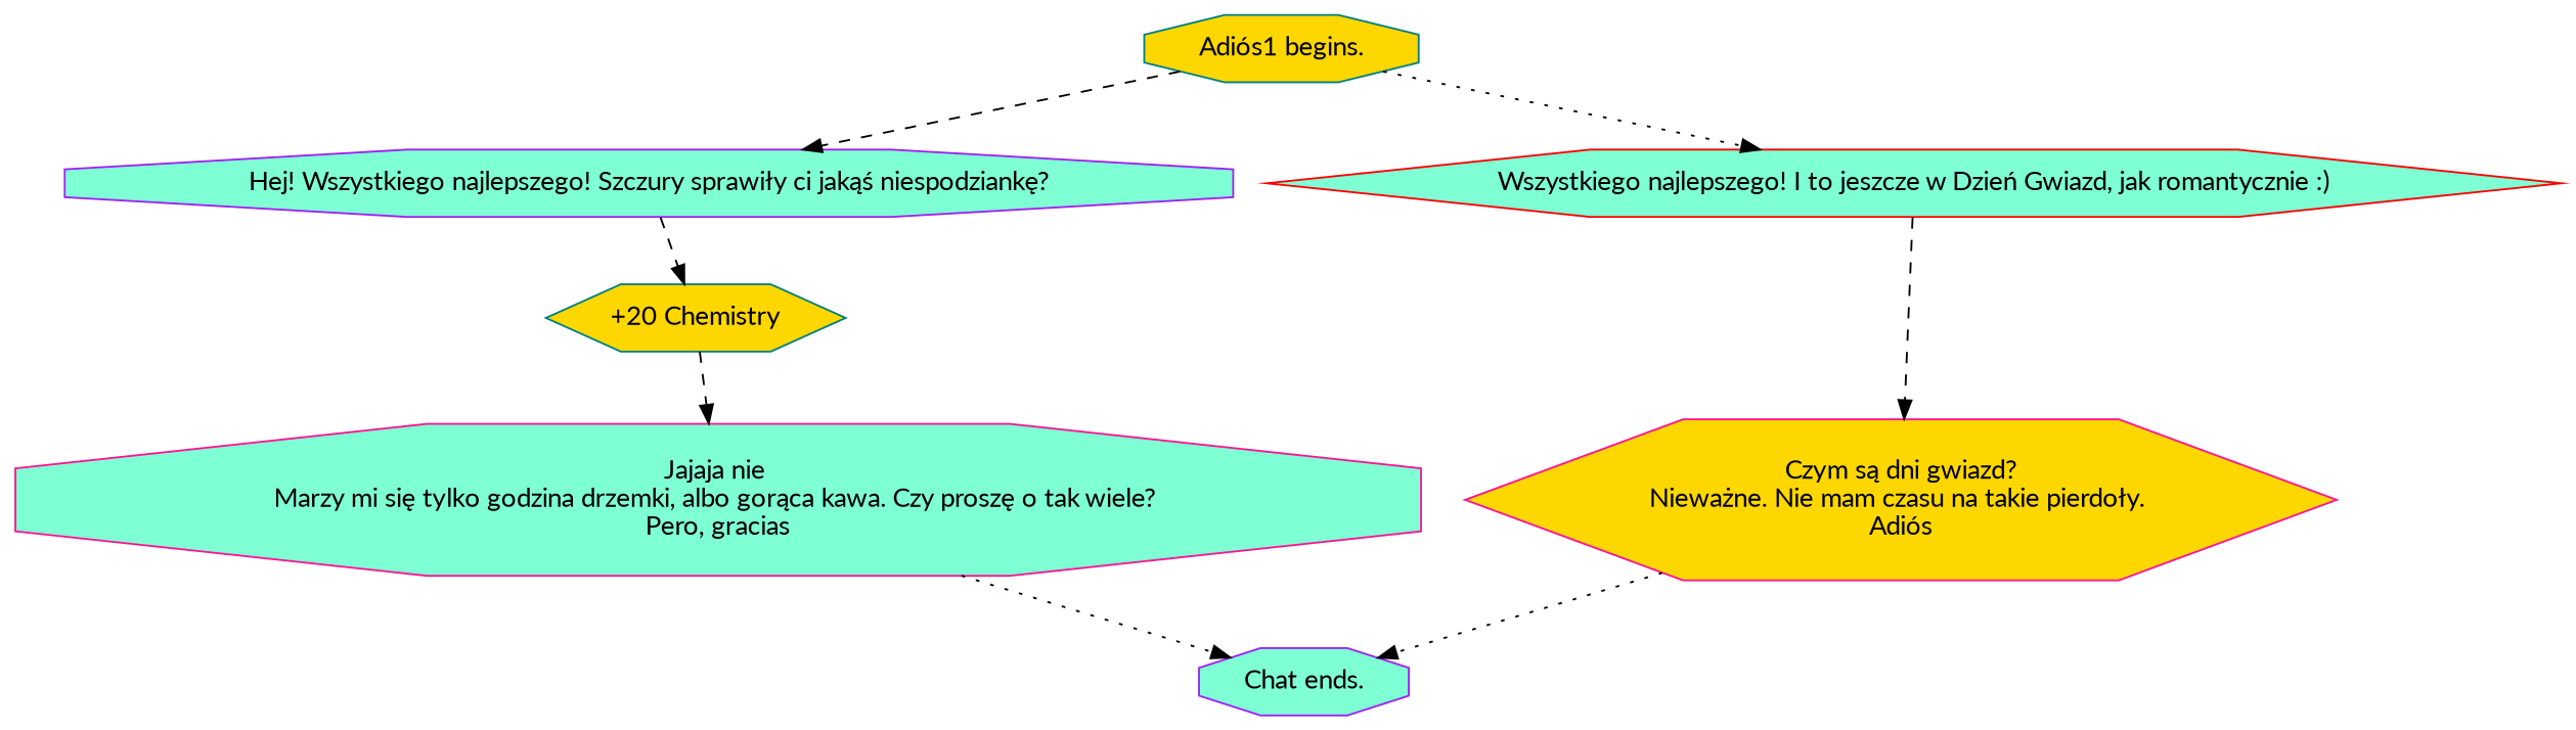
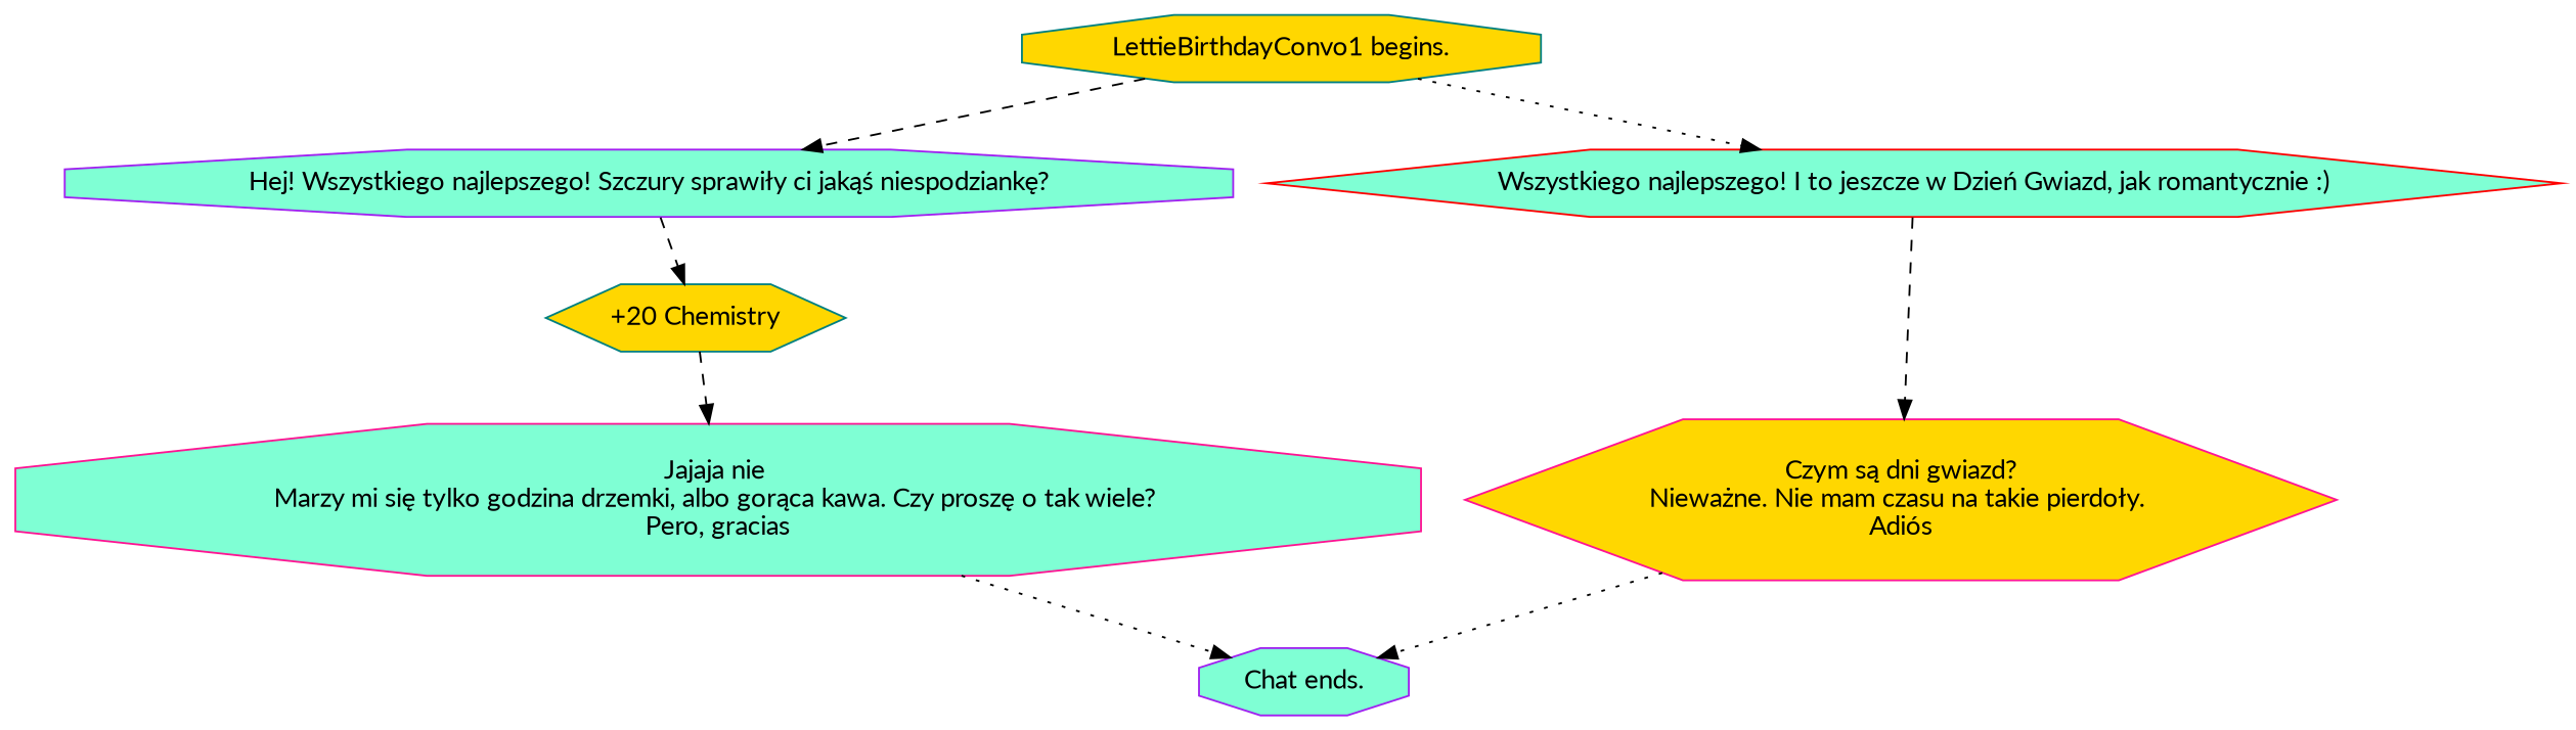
  digraph {
    fontname=Lato
    node [color=teal style=filled fillcolor=aquamarine shape=octagon fontname=Lato]
    edge [style=dashed fontname=Lato]
-   "LettieBirthdayConvo1 begins." [fillcolor=gold label="Adiós1 begins."]
+   "LettieBirthdayConvo1 begins." [fillcolor=gold]
    n2 [color=purple label="Hej! Wszystkiego najlepszego! Szczury sprawiły ci jakąś niespodziankę?"]
    n3 [color=red label="Wszystkiego najlepszego! I to jeszcze w Dzień Gwiazd, jak romantycznie :)" shape=hexagon]
    n4 [label="+20 Chemistry" fillcolor=gold shape=hexagon]
    n5 [color=deeppink label="Czym są dni gwiazd?\nNieważne. Nie mam czasu na takie pierdoły. \nAdiós" shape=hexagon fillcolor=gold]
    n6 [color=deeppink label="Jajaja nie \nMarzy mi się tylko godzina drzemki, albo gorąca kawa. Czy proszę o tak wiele? \nPero, gracias"]
    "Chat ends." [color=purple]
    "LettieBirthdayConvo1 begins." -> n2
    "LettieBirthdayConvo1 begins." -> n3 [style=dotted]
    n2 -> n4
    n3 -> n5
    n4 -> n6
    n5 -> "Chat ends." [style=dotted]
    n6 -> "Chat ends." [style=dotted]
  }
